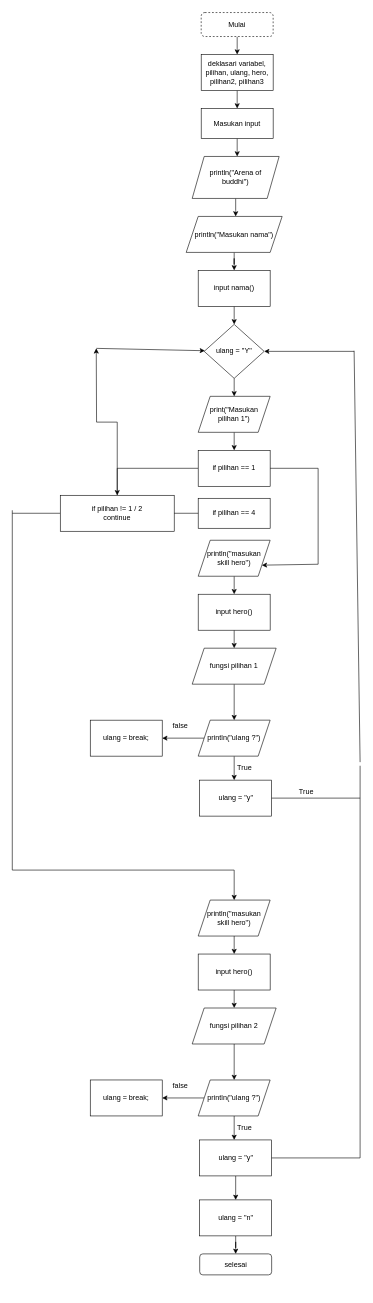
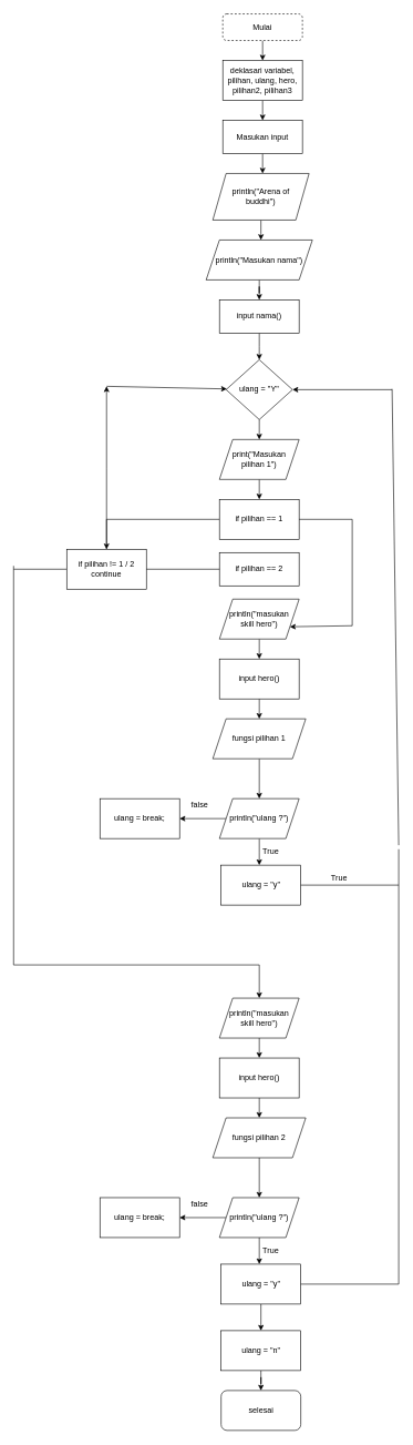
  <mxCell id="0" />
  <mxCell id="1" parent="0" />
  <mxCell id="2" style="edgeStyle=orthogonalEdgeStyle;rounded=0;orthogonalLoop=1;jettySize=auto;html=1;" edge="1" parent="1" source="3"><mxGeometry relative="1" as="geometry"><mxPoint x="395" y="90" as="targetPoint" /></mxGeometry></mxCell>
  <mxCell id="3" value="Mulai" style="rounded=1;whiteSpace=wrap;html=1;dashed=1;" vertex="1" parent="1"><mxGeometry x="335" width="120" height="40" as="geometry" y="20" /></mxCell>
  <mxCell id="4" style="edgeStyle=orthogonalEdgeStyle;rounded=0;orthogonalLoop=1;jettySize=auto;html=1;" edge="1" parent="1" source="5"><mxGeometry relative="1" as="geometry"><mxPoint x="395" y="180" as="targetPoint" /></mxGeometry></mxCell>
  <mxCell id="5" value="deklasari variabel, pilihan, ulang, hero, pilihan2, pilihan3" style="rounded=0;whiteSpace=wrap;html=1;" vertex="1" parent="1"><mxGeometry x="335" y="90" width="120" height="60" as="geometry" /></mxCell>
  <mxCell id="6" style="edgeStyle=orthogonalEdgeStyle;rounded=0;orthogonalLoop=1;jettySize=auto;html=1;" edge="1" parent="1" source="7"><mxGeometry relative="1" as="geometry"><mxPoint x="395" y="260" as="targetPoint" /></mxGeometry></mxCell>
  <mxCell id="7" value="Masukan input" style="rounded=0;whiteSpace=wrap;html=1;" vertex="1" parent="1"><mxGeometry x="335" y="180" width="120" height="50" as="geometry" /></mxCell>
  <mxCell id="8" style="edgeStyle=orthogonalEdgeStyle;rounded=0;orthogonalLoop=1;jettySize=auto;html=1;" edge="1" parent="1" source="9"><mxGeometry relative="1" as="geometry"><mxPoint x="392.5" y="360" as="targetPoint" /></mxGeometry></mxCell>
  <mxCell id="9" value="println(&quot;Arena of &lt;br&gt;buddhi&quot;)" style="shape=parallelogram;perimeter=parallelogramPerimeter;whiteSpace=wrap;html=1;fixedSize=1;" vertex="1" parent="1"><mxGeometry x="320" y="260" width="145" height="70" as="geometry" /></mxCell>
  <mxCell id="10" style="edgeStyle=orthogonalEdgeStyle;rounded=0;orthogonalLoop=1;jettySize=auto;html=1;" edge="1" parent="1" source="11" target="13"><mxGeometry relative="1" as="geometry"><mxPoint x="390" y="450" as="targetPoint" /></mxGeometry></mxCell>
  <mxCell id="11" value="println(&quot;Masukan nama&quot;)" style="shape=parallelogram;perimeter=parallelogramPerimeter;whiteSpace=wrap;html=1;fixedSize=1;" vertex="1" parent="1"><mxGeometry x="310" y="360" width="160" height="60" as="geometry" /></mxCell>
  <mxCell id="12" style="edgeStyle=orthogonalEdgeStyle;rounded=0;orthogonalLoop=1;jettySize=auto;html=1;" edge="1" parent="1" source="13"><mxGeometry relative="1" as="geometry"><mxPoint x="390" y="540" as="targetPoint" /></mxGeometry></mxCell>
- <mxCell id="13" value="input nama()" style="rounded=0;whiteSpace=wrap;html=1;" vertex="1" parent="1"><mxGeometry x="330" y="450" width="120" height="60" as="geometry" /></mxCell>
+ <mxCell id="13" value="input nama()" style="rounded=0;whiteSpace=wrap;html=1;" vertex="1" parent="1"><mxGeometry x="330" y="450" width="120" height="50" as="geometry" /></mxCell>
  <mxCell id="14" style="edgeStyle=orthogonalEdgeStyle;rounded=0;orthogonalLoop=1;jettySize=auto;html=1;" edge="1" parent="1" source="15"><mxGeometry relative="1" as="geometry"><mxPoint x="390" y="660" as="targetPoint" /></mxGeometry></mxCell>
  <mxCell id="15" value="ulang = &quot;Y&quot;" style="rhombus;whiteSpace=wrap;html=1;" vertex="1" parent="1"><mxGeometry x="340" y="540" width="100" height="90" as="geometry" /></mxCell>
  <mxCell id="16" style="edgeStyle=orthogonalEdgeStyle;rounded=0;orthogonalLoop=1;jettySize=auto;html=1;" edge="1" parent="1" source="17"><mxGeometry relative="1" as="geometry"><mxPoint x="390" y="750" as="targetPoint" /></mxGeometry></mxCell>
  <mxCell id="17" value="print(&quot;Masukan pilihan 1&quot;)" style="shape=parallelogram;perimeter=parallelogramPerimeter;whiteSpace=wrap;html=1;fixedSize=1;" vertex="1" parent="1"><mxGeometry x="330" y="660" width="120" height="60" as="geometry" /></mxCell>
  <mxCell id="18" style="edgeStyle=orthogonalEdgeStyle;rounded=0;orthogonalLoop=1;jettySize=auto;html=1;" edge="1" parent="1" source="19" target="62"><mxGeometry relative="1" as="geometry"><mxPoint x="390" y="840" as="targetPoint" /></mxGeometry></mxCell>
  <mxCell id="19" value="if pilihan == 1" style="rounded=0;whiteSpace=wrap;html=1;" vertex="1" parent="1"><mxGeometry x="330" y="750" width="120" height="60" as="geometry" /></mxCell>
  <mxCell id="20" style="edgeStyle=orthogonalEdgeStyle;rounded=0;orthogonalLoop=1;jettySize=auto;html=1;" edge="1" parent="1" source="21"><mxGeometry relative="1" as="geometry"><mxPoint x="390" y="990" as="targetPoint" /></mxGeometry></mxCell>
  <mxCell id="21" value="println(&quot;masukan&lt;br&gt;skill hero&quot;)" style="shape=parallelogram;perimeter=parallelogramPerimeter;whiteSpace=wrap;html=1;fixedSize=1;" vertex="1" parent="1"><mxGeometry x="330" y="900" width="120" height="60" as="geometry" /></mxCell>
  <mxCell id="22" style="edgeStyle=orthogonalEdgeStyle;rounded=0;orthogonalLoop=1;jettySize=auto;html=1;" edge="1" parent="1" source="23"><mxGeometry relative="1" as="geometry"><mxPoint x="390" y="1080" as="targetPoint" /></mxGeometry></mxCell>
  <mxCell id="23" value="input hero()" style="rounded=0;whiteSpace=wrap;html=1;" vertex="1" parent="1"><mxGeometry x="330" y="990" width="120" height="60" as="geometry" /></mxCell>
  <mxCell id="24" style="edgeStyle=orthogonalEdgeStyle;rounded=0;orthogonalLoop=1;jettySize=auto;html=1;" edge="1" parent="1" source="25" target="28"><mxGeometry relative="1" as="geometry"><mxPoint x="390" y="1200" as="targetPoint" /></mxGeometry></mxCell>
  <mxCell id="25" value="fungsi pilihan 1" style="shape=parallelogram;perimeter=parallelogramPerimeter;whiteSpace=wrap;html=1;fixedSize=1;" vertex="1" parent="1"><mxGeometry x="320" y="1080" width="140" height="60" as="geometry" /></mxCell>
  <mxCell id="26" style="edgeStyle=orthogonalEdgeStyle;rounded=0;orthogonalLoop=1;jettySize=auto;html=1;" edge="1" parent="1" source="28"><mxGeometry relative="1" as="geometry"><mxPoint x="390" y="1300" as="targetPoint" /></mxGeometry></mxCell>
  <mxCell id="27" style="edgeStyle=orthogonalEdgeStyle;rounded=0;orthogonalLoop=1;jettySize=auto;html=1;" edge="1" parent="1" source="28" target="31"><mxGeometry relative="1" as="geometry"><mxPoint x="280" y="1230" as="targetPoint" /></mxGeometry></mxCell>
  <mxCell id="28" value="println(&quot;ulang ?&quot;)" style="shape=parallelogram;perimeter=parallelogramPerimeter;whiteSpace=wrap;html=1;fixedSize=1;" vertex="1" parent="1"><mxGeometry x="330" y="1200" width="120" height="60" as="geometry" /></mxCell>
  <mxCell id="29" value="ulang = &quot;y&quot;" style="rounded=0;whiteSpace=wrap;html=1;" vertex="1" parent="1"><mxGeometry x="332.5" y="1300" width="120" height="60" as="geometry" /></mxCell>
  <mxCell id="30" value="True" style="text;html=1;align=center;verticalAlign=middle;resizable=0;points=[];autosize=1;" vertex="1" parent="1"><mxGeometry x="387" y="1270" width="40" height="20" as="geometry" /></mxCell>
  <mxCell id="31" value="ulang = break;" style="rounded=0;whiteSpace=wrap;html=1;" vertex="1" parent="1"><mxGeometry x="150" y="1200" width="120" height="60" as="geometry" /></mxCell>
  <mxCell id="32" value="false" style="text;html=1;align=center;verticalAlign=middle;resizable=0;points=[];autosize=1;" vertex="1" parent="1"><mxGeometry x="280" y="1200" width="40" height="20" as="geometry" /></mxCell>
  <mxCell id="33" value="" style="endArrow=none;html=1;exitX=1;exitY=0.5;exitDx=0;exitDy=0;" edge="1" parent="1" source="29"><mxGeometry width="50" height="50" relative="1" as="geometry"><mxPoint x="370" y="1320" as="sourcePoint" /><mxPoint x="600" y="1330" as="targetPoint" /></mxGeometry></mxCell>
  <mxCell id="34" value="" style="endArrow=none;html=1;" edge="1" parent="1"><mxGeometry width="50" height="50" relative="1" as="geometry"><mxPoint x="600" y="1270" as="sourcePoint" /><mxPoint x="590" y="584" as="targetPoint" /></mxGeometry></mxCell>
  <mxCell id="35" value="" style="endArrow=classic;html=1;entryX=1;entryY=0.5;entryDx=0;entryDy=0;" edge="1" parent="1" target="15"><mxGeometry width="50" height="50" relative="1" as="geometry"><mxPoint x="590" y="585" as="sourcePoint" /><mxPoint x="420" y="610" as="targetPoint" /></mxGeometry></mxCell>
  <mxCell id="36" value="True" style="text;html=1;align=center;verticalAlign=middle;resizable=0;points=[];autosize=1;" vertex="1" parent="1"><mxGeometry x="490" y="1310" width="40" height="20" as="geometry" /></mxCell>
  <mxCell id="37" value="" style="endArrow=none;html=1;exitX=1;exitY=0.5;exitDx=0;exitDy=0;" edge="1" parent="1" source="19"><mxGeometry width="50" height="50" relative="1" as="geometry"><mxPoint x="370" y="810" as="sourcePoint" /><mxPoint x="530" y="780" as="targetPoint" /></mxGeometry></mxCell>
  <mxCell id="38" value="" style="endArrow=none;html=1;" edge="1" parent="1"><mxGeometry width="50" height="50" relative="1" as="geometry"><mxPoint x="530" y="780" as="sourcePoint" /><mxPoint x="530" y="940" as="targetPoint" /></mxGeometry></mxCell>
  <mxCell id="39" value="" style="endArrow=classic;html=1;entryX=1;entryY=0.75;entryDx=0;entryDy=0;" edge="1" parent="1" target="21"><mxGeometry width="50" height="50" relative="1" as="geometry"><mxPoint x="530" y="940" as="sourcePoint" /><mxPoint x="420" y="760" as="targetPoint" /></mxGeometry></mxCell>
- <mxCell id="40" value="if pilihan == 4" style="rounded=0;whiteSpace=wrap;html=1;" vertex="1" parent="1"><mxGeometry x="330" y="830" width="120" height="50" as="geometry" /></mxCell>
+ <mxCell id="40" value="if pilihan == 2" style="rounded=0;whiteSpace=wrap;html=1;" vertex="1" parent="1"><mxGeometry x="330" y="830" width="120" height="50" as="geometry" /></mxCell>
  <mxCell id="41" value="" style="endArrow=none;html=1;exitX=0;exitY=0.5;exitDx=0;exitDy=0;" edge="1" parent="1" source="62"><mxGeometry width="50" height="50" relative="1" as="geometry"><mxPoint x="370" y="910" as="sourcePoint" /><mxPoint x="20" y="855" as="targetPoint" /></mxGeometry></mxCell>
  <mxCell id="42" value="" style="endArrow=none;html=1;" edge="1" parent="1"><mxGeometry width="50" height="50" relative="1" as="geometry"><mxPoint x="20" y="850" as="sourcePoint" /><mxPoint x="20" y="1450" as="targetPoint" /></mxGeometry></mxCell>
  <mxCell id="43" value="" style="endArrow=none;html=1;" edge="1" parent="1"><mxGeometry width="50" height="50" relative="1" as="geometry"><mxPoint x="20" y="1450" as="sourcePoint" /><mxPoint x="390" y="1450" as="targetPoint" /></mxGeometry></mxCell>
  <mxCell id="44" value="" style="endArrow=classic;html=1;" edge="1" parent="1"><mxGeometry width="50" height="50" relative="1" as="geometry"><mxPoint x="390" y="1450" as="sourcePoint" /><mxPoint x="390" y="1500" as="targetPoint" /></mxGeometry></mxCell>
  <mxCell id="45" style="edgeStyle=orthogonalEdgeStyle;rounded=0;orthogonalLoop=1;jettySize=auto;html=1;" edge="1" parent="1" source="46"><mxGeometry relative="1" as="geometry"><mxPoint x="390" y="1590" as="targetPoint" /></mxGeometry></mxCell>
  <mxCell id="46" value="println(&quot;masukan&lt;br&gt;skill hero&quot;)" style="shape=parallelogram;perimeter=parallelogramPerimeter;whiteSpace=wrap;html=1;fixedSize=1;" vertex="1" parent="1"><mxGeometry x="330" y="1500" width="120" height="60" as="geometry" /></mxCell>
  <mxCell id="47" style="edgeStyle=orthogonalEdgeStyle;rounded=0;orthogonalLoop=1;jettySize=auto;html=1;" edge="1" parent="1" source="48"><mxGeometry relative="1" as="geometry"><mxPoint x="390" y="1680" as="targetPoint" /></mxGeometry></mxCell>
  <mxCell id="48" value="input hero()" style="rounded=0;whiteSpace=wrap;html=1;" vertex="1" parent="1"><mxGeometry x="330" y="1590" width="120" height="60" as="geometry" /></mxCell>
  <mxCell id="49" style="edgeStyle=orthogonalEdgeStyle;rounded=0;orthogonalLoop=1;jettySize=auto;html=1;" edge="1" parent="1" source="50" target="53"><mxGeometry relative="1" as="geometry"><mxPoint x="390" y="1800" as="targetPoint" /></mxGeometry></mxCell>
  <mxCell id="50" value="fungsi pilihan 2" style="shape=parallelogram;perimeter=parallelogramPerimeter;whiteSpace=wrap;html=1;fixedSize=1;" vertex="1" parent="1"><mxGeometry x="320" y="1680" width="140" height="60" as="geometry" /></mxCell>
  <mxCell id="51" style="edgeStyle=orthogonalEdgeStyle;rounded=0;orthogonalLoop=1;jettySize=auto;html=1;" edge="1" parent="1" source="53"><mxGeometry relative="1" as="geometry"><mxPoint x="390" y="1900" as="targetPoint" /></mxGeometry></mxCell>
  <mxCell id="52" style="edgeStyle=orthogonalEdgeStyle;rounded=0;orthogonalLoop=1;jettySize=auto;html=1;" edge="1" parent="1" source="53" target="57"><mxGeometry relative="1" as="geometry"><mxPoint x="280" y="1830" as="targetPoint" /></mxGeometry></mxCell>
  <mxCell id="53" value="println(&quot;ulang ?&quot;)" style="shape=parallelogram;perimeter=parallelogramPerimeter;whiteSpace=wrap;html=1;fixedSize=1;" vertex="1" parent="1"><mxGeometry x="330" y="1800" width="120" height="60" as="geometry" /></mxCell>
  <mxCell id="54" style="edgeStyle=orthogonalEdgeStyle;rounded=0;orthogonalLoop=1;jettySize=auto;html=1;" edge="1" parent="1" source="55" target="66"><mxGeometry relative="1" as="geometry"><mxPoint x="392.5" y="2000" as="targetPoint" /></mxGeometry></mxCell>
  <mxCell id="55" value="ulang = &quot;y&quot;" style="rounded=0;whiteSpace=wrap;html=1;" vertex="1" parent="1"><mxGeometry x="332.5" y="1900" width="120" height="60" as="geometry" /></mxCell>
  <mxCell id="56" value="True" style="text;html=1;align=center;verticalAlign=middle;resizable=0;points=[];autosize=1;" vertex="1" parent="1"><mxGeometry x="387" y="1870" width="40" height="20" as="geometry" /></mxCell>
  <mxCell id="57" value="ulang = break;" style="rounded=0;whiteSpace=wrap;html=1;" vertex="1" parent="1"><mxGeometry x="150" y="1800" width="120" height="60" as="geometry" /></mxCell>
  <mxCell id="58" value="false" style="text;html=1;align=center;verticalAlign=middle;resizable=0;points=[];autosize=1;" vertex="1" parent="1"><mxGeometry x="280" y="1800" width="40" height="20" as="geometry" /></mxCell>
  <mxCell id="59" value="" style="endArrow=none;html=1;exitX=1;exitY=0.5;exitDx=0;exitDy=0;" edge="1" parent="1" source="55"><mxGeometry width="50" height="50" relative="1" as="geometry"><mxPoint x="220" y="1850" as="sourcePoint" /><mxPoint x="600" y="1930" as="targetPoint" /></mxGeometry></mxCell>
  <mxCell id="60" value="" style="endArrow=none;html=1;" edge="1" parent="1"><mxGeometry width="50" height="50" relative="1" as="geometry"><mxPoint x="600" y="1930" as="sourcePoint" /><mxPoint x="600" y="1276" as="targetPoint" /></mxGeometry></mxCell>
  <mxCell id="61" style="edgeStyle=orthogonalEdgeStyle;rounded=0;orthogonalLoop=1;jettySize=auto;html=1;" edge="1" parent="1" source="62"><mxGeometry relative="1" as="geometry"><mxPoint x="160" y="580" as="targetPoint" /></mxGeometry></mxCell>
- <mxCell id="62" value="if pilihan != 1 / 2&lt;br&gt;continue" style="rounded=0;whiteSpace=wrap;html=1;" vertex="1" parent="1"><mxGeometry x="100" y="825" width="190" height="60" as="geometry" /></mxCell>
+ <mxCell id="62" value="if pilihan != 1 / 2&lt;br&gt;continue" style="rounded=0;whiteSpace=wrap;html=1;" vertex="1" parent="1"><mxGeometry x="100" y="825" width="120" height="60" as="geometry" /></mxCell>
  <mxCell id="63" value="" style="endArrow=none;html=1;exitX=0;exitY=0.5;exitDx=0;exitDy=0;" edge="1" parent="1" source="40" target="62"><mxGeometry width="50" height="50" relative="1" as="geometry"><mxPoint x="330" y="855" as="sourcePoint" /><mxPoint x="20" y="855" as="targetPoint" /></mxGeometry></mxCell>
  <mxCell id="64" value="" style="endArrow=classic;html=1;" edge="1" parent="1" target="15"><mxGeometry width="50" height="50" relative="1" as="geometry"><mxPoint x="160" y="580" as="sourcePoint" /><mxPoint x="400" y="650" as="targetPoint" /></mxGeometry></mxCell>
  <mxCell id="65" style="edgeStyle=orthogonalEdgeStyle;rounded=0;orthogonalLoop=1;jettySize=auto;html=1;" edge="1" parent="1" source="66" target="67"><mxGeometry relative="1" as="geometry"><mxPoint x="392.5" y="2100" as="targetPoint" /></mxGeometry></mxCell>
  <mxCell id="66" value="ulang = &quot;n&quot;" style="rounded=0;whiteSpace=wrap;html=1;" vertex="1" parent="1"><mxGeometry x="332.5" y="2000" width="120" height="60" as="geometry" /></mxCell>
- <mxCell id="67" value="selesai" style="rounded=1;whiteSpace=wrap;html=1;" vertex="1" parent="1"><mxGeometry x="332.5" y="2090" width="120" height="35" as="geometry" /></mxCell>
+ <mxCell id="67" value="selesai" style="rounded=1;whiteSpace=wrap;html=1;" vertex="1" parent="1"><mxGeometry x="332.5" y="2090" width="120" height="60" as="geometry" /></mxCell>
